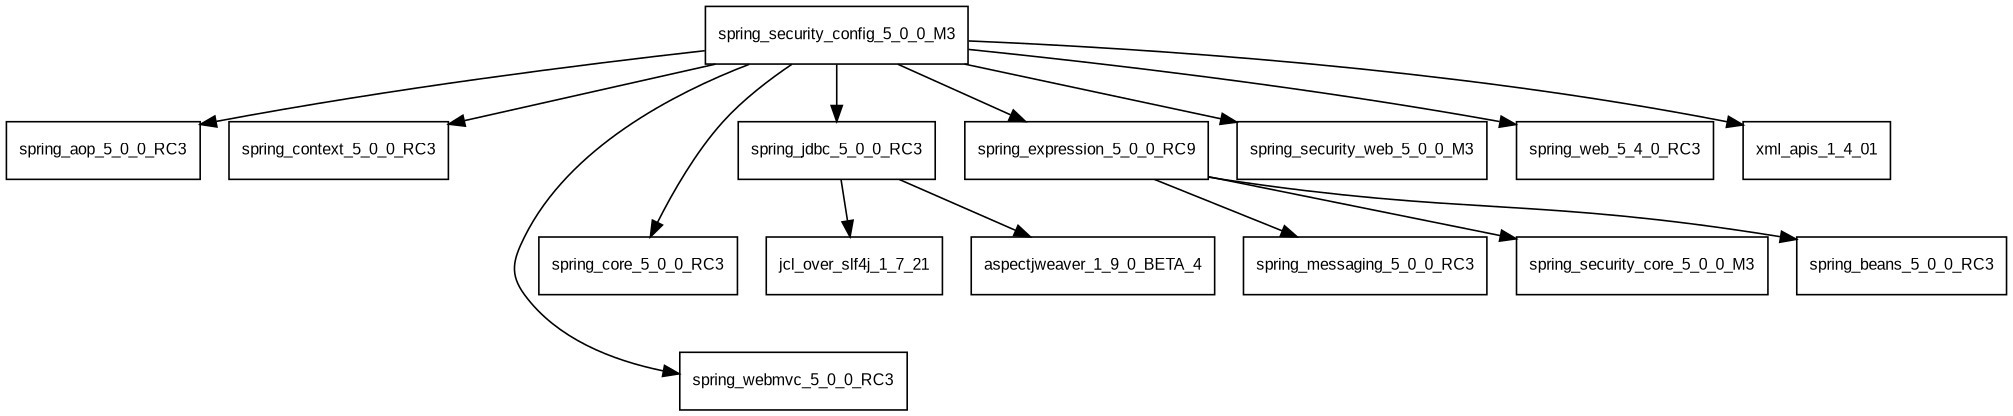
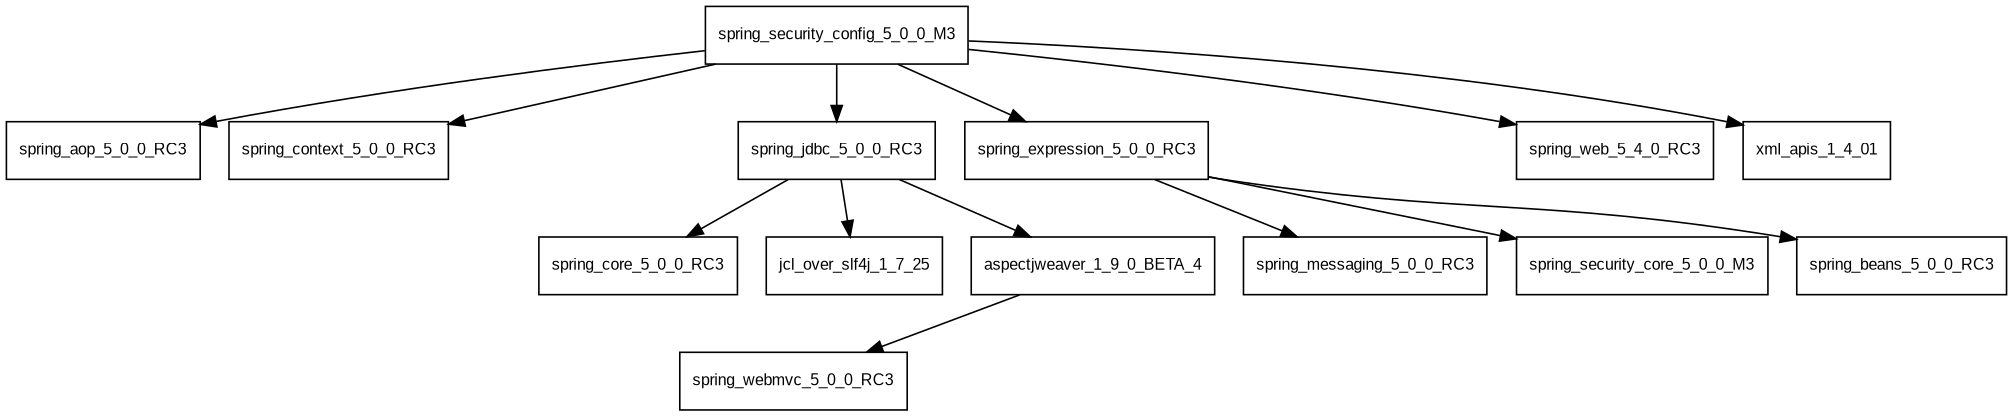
  digraph {
    fontname="Liberation Sans"
    node [fontname="Liberation Sans" fontsize=10.0 shape=box]
    edge [fontname="Liberation Sans"]
    spring_security_config_5_0_0_M3
    spring_aop_5_0_0_RC3
    spring_context_5_0_0_RC3
    spring_core_5_0_0_RC3
-   spring_expression_5_0_0_RC3 [label=spring_expression_5_0_0_RC9]
+   spring_expression_5_0_0_RC3
    spring_jdbc_5_0_0_RC3
-   spring_security_web_5_0_0_M3
    n8 [label=spring_web_5_4_0_RC3]
    spring_webmvc_5_0_0_RC3
    xml_apis_1_4_01
    spring_beans_5_0_0_RC3
    spring_messaging_5_0_0_RC3
    spring_security_core_5_0_0_M3
    aspectjweaver_1_9_0_BETA_4
-   jcl_over_slf4j_1_7_25 [label=jcl_over_slf4j_1_7_21]
+   jcl_over_slf4j_1_7_25
    spring_security_config_5_0_0_M3 -> spring_aop_5_0_0_RC3
    spring_security_config_5_0_0_M3 -> spring_context_5_0_0_RC3
-   spring_security_config_5_0_0_M3 -> spring_core_5_0_0_RC3
+   spring_jdbc_5_0_0_RC3 -> spring_core_5_0_0_RC3
    spring_security_config_5_0_0_M3 -> spring_expression_5_0_0_RC3
    spring_security_config_5_0_0_M3 -> spring_jdbc_5_0_0_RC3
-   spring_security_config_5_0_0_M3 -> spring_security_web_5_0_0_M3
    spring_security_config_5_0_0_M3 -> n8
-   spring_security_config_5_0_0_M3 -> spring_webmvc_5_0_0_RC3
+   aspectjweaver_1_9_0_BETA_4 -> spring_webmvc_5_0_0_RC3
    spring_security_config_5_0_0_M3 -> xml_apis_1_4_01
    spring_expression_5_0_0_RC3 -> spring_beans_5_0_0_RC3
    spring_expression_5_0_0_RC3 -> spring_messaging_5_0_0_RC3
    spring_expression_5_0_0_RC3 -> spring_security_core_5_0_0_M3
    spring_jdbc_5_0_0_RC3 -> aspectjweaver_1_9_0_BETA_4
    spring_jdbc_5_0_0_RC3 -> jcl_over_slf4j_1_7_25
  }
